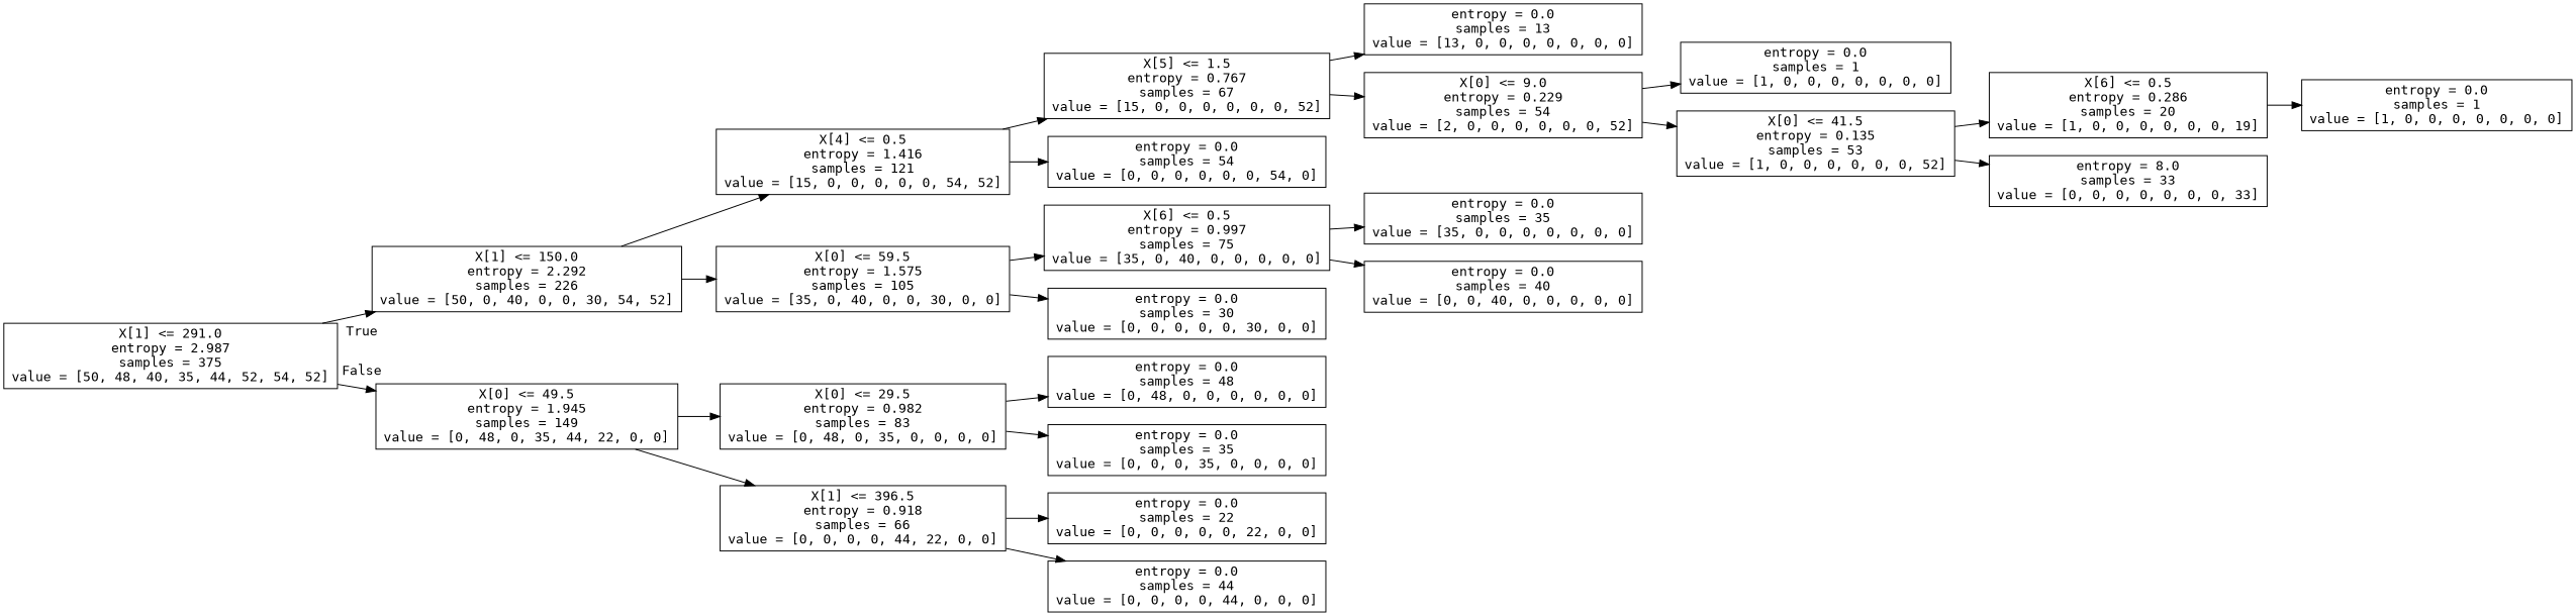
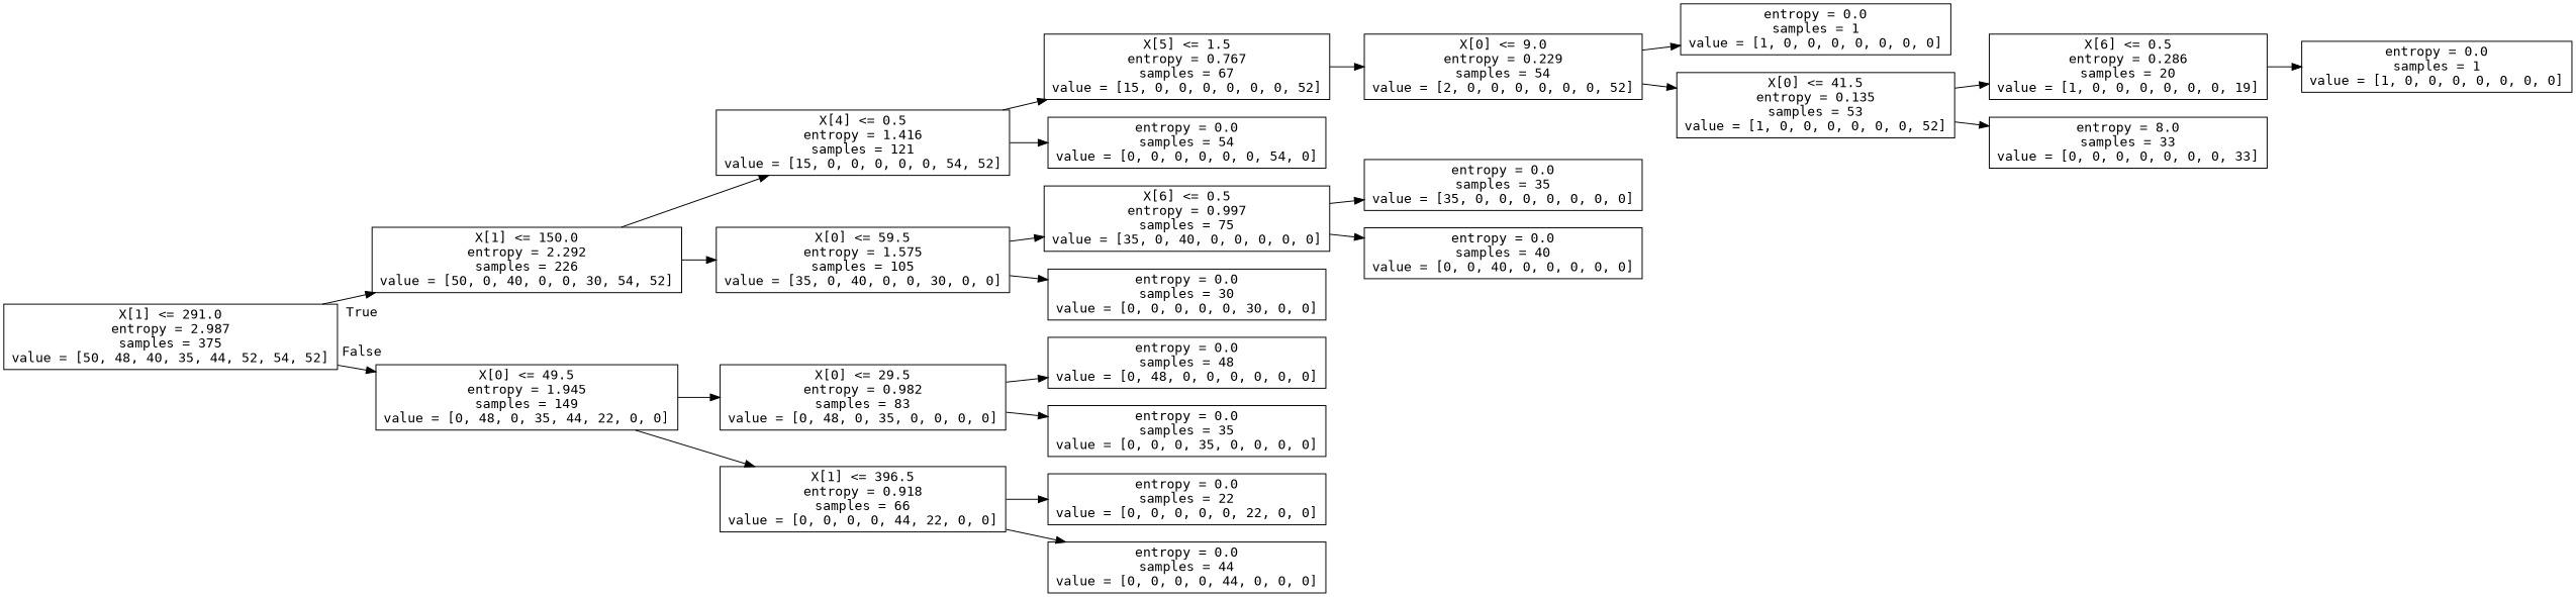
  digraph {
    fontname="DejaVu Sans Mono"
    rankdir=LR
    node [fontname="DejaVu Sans Mono" shape=box]
    edge [fontname="DejaVu Sans Mono"]
    n1 [label="X[1] <= 291.0\nentropy = 2.987\nsamples = 375\nvalue = [50, 48, 40, 35, 44, 52, 54, 52]"]
    n2 [label="X[1] <= 150.0\nentropy = 2.292\nsamples = 226\nvalue = [50, 0, 40, 0, 0, 30, 54, 52]"]
    n3 [label="X[0] <= 49.5\nentropy = 1.945\nsamples = 149\nvalue = [0, 48, 0, 35, 44, 22, 0, 0]"]
    n4 [label="X[4] <= 0.5\nentropy = 1.416\nsamples = 121\nvalue = [15, 0, 0, 0, 0, 0, 54, 52]"]
    n5 [label="X[0] <= 59.5\nentropy = 1.575\nsamples = 105\nvalue = [35, 0, 40, 0, 0, 30, 0, 0]"]
    n6 [label="X[0] <= 29.5\nentropy = 0.982\nsamples = 83\nvalue = [0, 48, 0, 35, 0, 0, 0, 0]"]
    n7 [label="X[1] <= 396.5\nentropy = 0.918\nsamples = 66\nvalue = [0, 0, 0, 0, 44, 22, 0, 0]"]
    n8 [label="X[5] <= 1.5\nentropy = 0.767\nsamples = 67\nvalue = [15, 0, 0, 0, 0, 0, 0, 52]"]
    n9 [label="entropy = 0.0\nsamples = 54\nvalue = [0, 0, 0, 0, 0, 0, 54, 0]"]
    n10 [label="X[6] <= 0.5\nentropy = 0.997\nsamples = 75\nvalue = [35, 0, 40, 0, 0, 0, 0, 0]"]
    n11 [label="entropy = 0.0\nsamples = 30\nvalue = [0, 0, 0, 0, 0, 30, 0, 0]"]
-   n12 [label="entropy = 0.0\nsamples = 13\nvalue = [13, 0, 0, 0, 0, 0, 0, 0]"]
    n13 [label="X[0] <= 9.0\nentropy = 0.229\nsamples = 54\nvalue = [2, 0, 0, 0, 0, 0, 0, 52]"]
    n14 [label="entropy = 0.0\nsamples = 1\nvalue = [1, 0, 0, 0, 0, 0, 0, 0]"]
    n15 [label="X[0] <= 41.5\nentropy = 0.135\nsamples = 53\nvalue = [1, 0, 0, 0, 0, 0, 0, 52]"]
    n16 [label="X[6] <= 0.5\nentropy = 0.286\nsamples = 20\nvalue = [1, 0, 0, 0, 0, 0, 0, 19]"]
    n17 [label="entropy = 8.0\nsamples = 33\nvalue = [0, 0, 0, 0, 0, 0, 0, 33]"]
    n18 [label="entropy = 0.0\nsamples = 1\nvalue = [1, 0, 0, 0, 0, 0, 0, 0]"]
    n19 [label="entropy = 0.0\nsamples = 35\nvalue = [35, 0, 0, 0, 0, 0, 0, 0]"]
    n20 [label="entropy = 0.0\nsamples = 40\nvalue = [0, 0, 40, 0, 0, 0, 0, 0]"]
    n21 [label="entropy = 0.0\nsamples = 48\nvalue = [0, 48, 0, 0, 0, 0, 0, 0]"]
    n22 [label="entropy = 0.0\nsamples = 35\nvalue = [0, 0, 0, 35, 0, 0, 0, 0]"]
    n23 [label="entropy = 0.0\nsamples = 22\nvalue = [0, 0, 0, 0, 0, 22, 0, 0]"]
    n24 [label="entropy = 0.0\nsamples = 44\nvalue = [0, 0, 0, 0, 44, 0, 0, 0]"]
    n1 -> n2 [headlabel=True labelangle=45 labeldistance=2.5]
    n1 -> n3 [headlabel=False labelangle=-45 labeldistance=2.5]
    n2 -> n4
    n2 -> n5
    n3 -> n6
    n3 -> n7
    n4 -> n8
    n4 -> n9
    n5 -> n10
    n5 -> n11
    n6 -> n21
    n6 -> n22
    n7 -> n23
    n7 -> n24
-   n8 -> n12
    n8 -> n13
    n10 -> n19
    n10 -> n20
    n13 -> n14
    n13 -> n15
    n15 -> n16
    n15 -> n17
    n16 -> n18
  }
